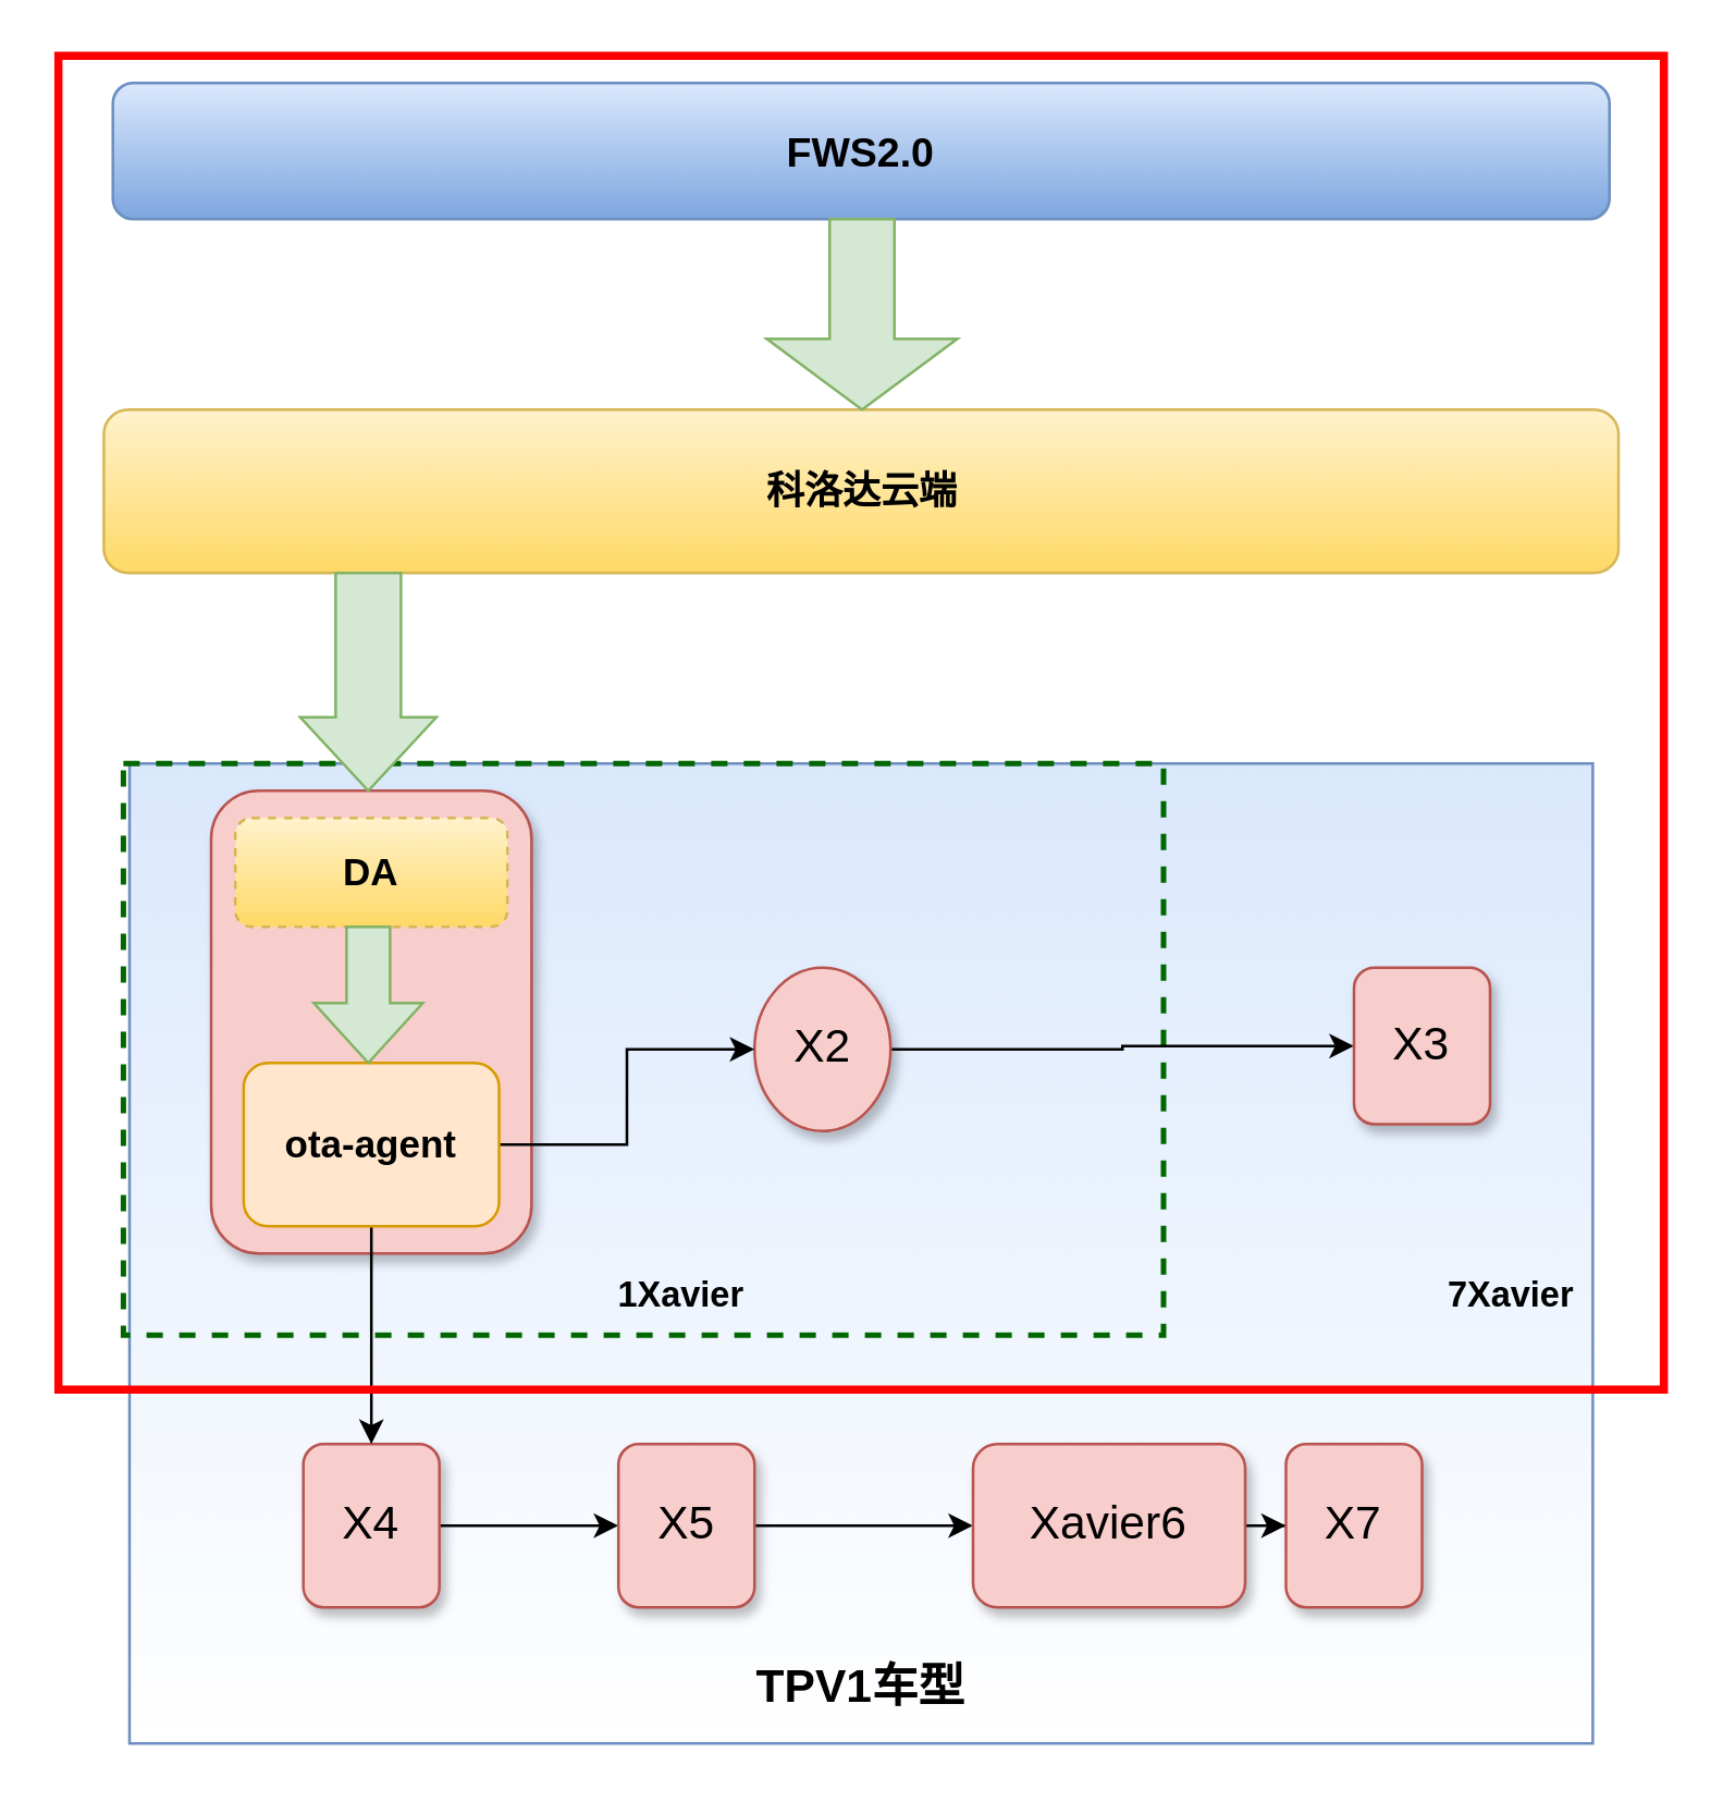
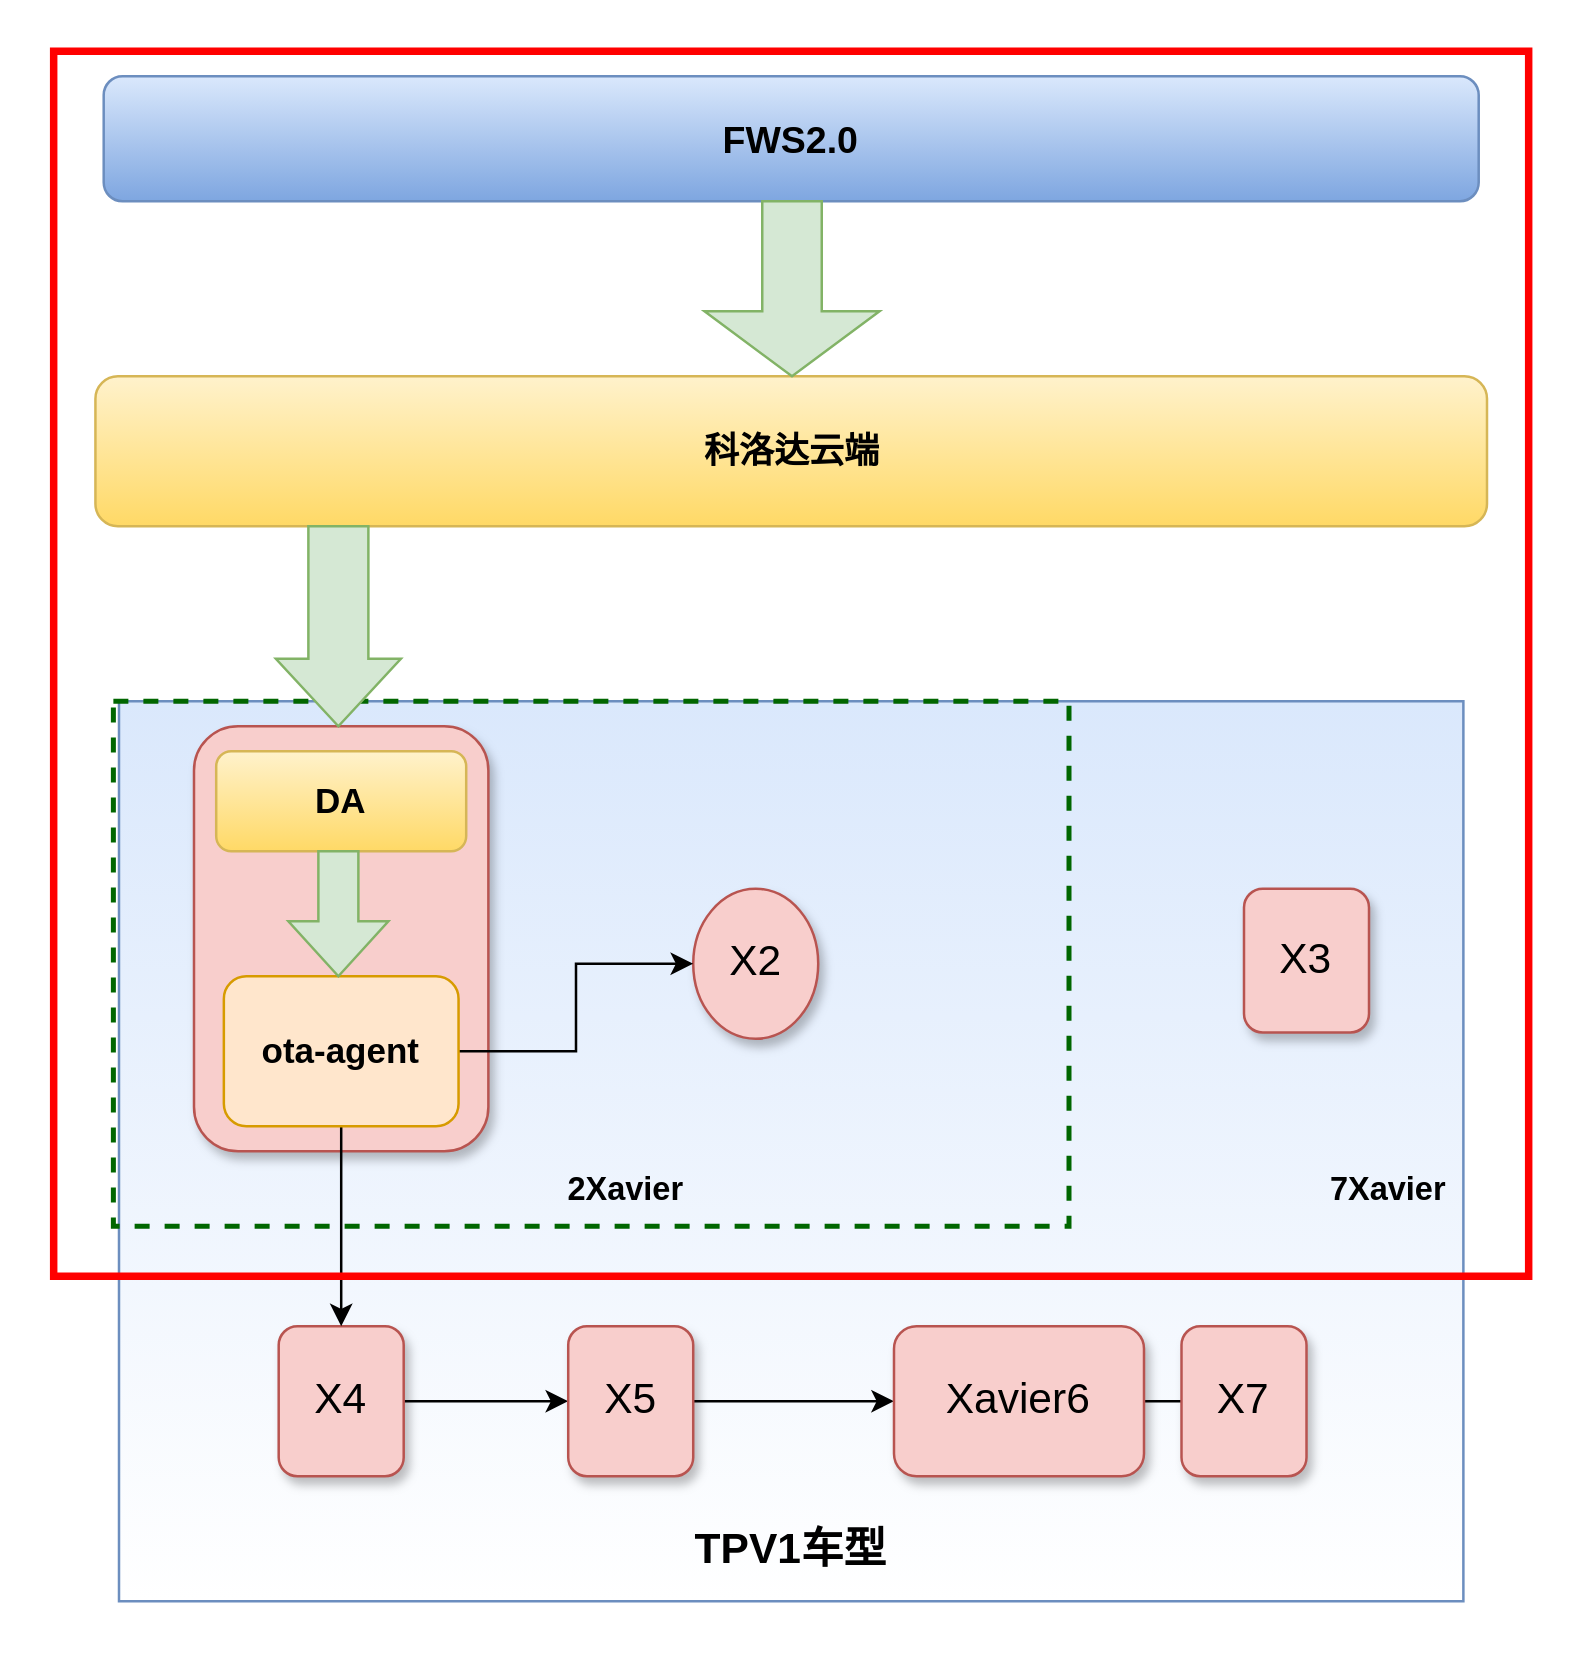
  <mxCell id="0" />
  <mxCell id="1" parent="0" />
  <mxCell id="2" value="" style="rounded=0;whiteSpace=wrap;html=1;fillColor=#dae8fc;labelPosition=right;verticalLabelPosition=top;align=left;verticalAlign=bottom;strokeColor=#6c8ebf;gradientColor=#ffffff;gradientDirection=south;" vertex="1" parent="1"><mxGeometry x="47" y="280" width="537.75" height="360" as="geometry" /></mxCell>
  <mxCell id="3" value="" style="rounded=0;whiteSpace=wrap;html=1;labelBorderColor=none;dashed=1;fillColor=none;strokeWidth=2;strokeColor=#006600;" vertex="1" parent="1"><mxGeometry x="44.75" y="280" width="382.25" height="210" as="geometry" /></mxCell>
  <mxCell id="4" value="&lt;font size=&quot;1&quot;&gt;&lt;b style=&quot;font-size: 17px&quot;&gt;TPV1车型&lt;/b&gt;&lt;/font&gt;" style="text;html=1;strokeColor=none;fillColor=none;align=center;verticalAlign=middle;whiteSpace=wrap;rounded=0;shadow=1;" vertex="1" parent="1"><mxGeometry x="235.87" y="600" width="160" height="40" as="geometry" /></mxCell>
  <mxCell id="5" value="" style="rounded=1;whiteSpace=wrap;html=1;shadow=1;fontSize=17;fillColor=#f8cecc;gradientDirection=south;align=center;verticalAlign=middle;strokeColor=#b85450;glass=0;sketch=0;" vertex="1" parent="1"><mxGeometry x="77" y="290" width="117.75" height="170" as="geometry" /></mxCell>
  <mxCell id="6" style="edgeStyle=orthogonalEdgeStyle;rounded=0;orthogonalLoop=1;jettySize=auto;html=1;fontSize=13;" edge="1" parent="1" source="7" target="9"><mxGeometry relative="1" as="geometry" /></mxCell>
  <mxCell id="7" value="X4" style="rounded=1;whiteSpace=wrap;html=1;shadow=1;fontSize=17;fillColor=#f8cecc;gradientDirection=south;align=center;verticalAlign=middle;strokeColor=#b85450;glass=0;sketch=0;" vertex="1" parent="1"><mxGeometry x="110.88" y="530" width="50" height="60" as="geometry" /></mxCell>
  <mxCell id="8" style="edgeStyle=orthogonalEdgeStyle;rounded=0;orthogonalLoop=1;jettySize=auto;html=1;fontSize=13;" edge="1" parent="1" source="9" target="14"><mxGeometry relative="1" as="geometry" /></mxCell>
  <mxCell id="9" value="X5" style="rounded=1;whiteSpace=wrap;html=1;shadow=1;fontSize=17;fillColor=#f8cecc;gradientDirection=south;align=center;verticalAlign=middle;strokeColor=#b85450;glass=0;sketch=0;" vertex="1" parent="1"><mxGeometry x="226.69" y="530" width="50" height="60" as="geometry" /></mxCell>
- <mxCell id="10" style="edgeStyle=orthogonalEdgeStyle;rounded=0;orthogonalLoop=1;jettySize=auto;html=1;fontSize=13;" edge="1" parent="1" source="11" target="12"><mxGeometry relative="1" as="geometry" /></mxCell>
  <mxCell id="11" value="X2" style="ellipse;whiteSpace=wrap;html=1;shadow=1;fontSize=17;fillColor=#f8cecc;gradientDirection=south;align=center;verticalAlign=middle;strokeColor=#b85450;glass=0;sketch=0;" vertex="1" parent="1"><mxGeometry x="276.69" y="355" width="50" height="60" as="geometry" /></mxCell>
  <mxCell id="12" value="X3" style="rounded=1;whiteSpace=wrap;html=1;shadow=1;fontSize=17;fillColor=#f8cecc;gradientDirection=south;align=center;verticalAlign=middle;strokeColor=#b85450;glass=0;sketch=0;" vertex="1" parent="1"><mxGeometry x="497" y="355" width="50" height="57.5" as="geometry" /></mxCell>
- <mxCell id="13" style="edgeStyle=orthogonalEdgeStyle;rounded=0;orthogonalLoop=1;jettySize=auto;html=1;fontSize=13;" edge="1" parent="1" source="14" target="15"><mxGeometry relative="1" as="geometry" /></mxCell>
+ <mxCell id="13" style="edgeStyle=orthogonalEdgeStyle;rounded=0;orthogonalLoop=1;jettySize=auto;html=1;fontSize=13;endArrow=none;" edge="1" parent="1" source="14" target="15"><mxGeometry relative="1" as="geometry" /></mxCell>
  <mxCell id="14" value="Xavier6" style="rounded=1;whiteSpace=wrap;html=1;shadow=1;fontSize=17;fillColor=#f8cecc;gradientDirection=south;align=center;verticalAlign=middle;strokeColor=#b85450;glass=0;sketch=0;" vertex="1" parent="1"><mxGeometry x="357" y="530" width="100" height="60" as="geometry" /></mxCell>
  <mxCell id="15" value="X7" style="rounded=1;whiteSpace=wrap;html=1;shadow=1;fontSize=17;fillColor=#f8cecc;gradientDirection=south;align=center;verticalAlign=middle;strokeColor=#b85450;glass=0;sketch=0;" vertex="1" parent="1"><mxGeometry x="472" y="530" width="50" height="60" as="geometry" /></mxCell>
- <mxCell id="16" value="1Xavier" style="text;html=1;strokeColor=none;fillColor=none;align=center;verticalAlign=middle;whiteSpace=wrap;rounded=0;dashed=1;labelBorderColor=none;fontStyle=1;fontSize=13;" vertex="1" parent="1"><mxGeometry x="219.75" y="460" width="60" height="30" as="geometry" /></mxCell>
+ <mxCell id="16" value="2Xavier" style="text;html=1;strokeColor=none;fillColor=none;align=center;verticalAlign=middle;whiteSpace=wrap;rounded=0;dashed=1;labelBorderColor=none;fontStyle=1;fontSize=13;" vertex="1" parent="1"><mxGeometry x="219.75" y="460" width="60" height="30" as="geometry" /></mxCell>
  <mxCell id="17" value="7Xavier" style="text;html=1;strokeColor=none;fillColor=none;align=center;verticalAlign=middle;whiteSpace=wrap;rounded=0;dashed=1;labelBorderColor=none;fontStyle=1;fontSize=13;" vertex="1" parent="1"><mxGeometry x="524.75" y="460" width="60" height="30" as="geometry" /></mxCell>
  <mxCell id="18" value="&lt;b&gt;&lt;font style=&quot;font-size: 14px&quot;&gt;科洛达云端&lt;/font&gt;&lt;/b&gt;" style="rounded=1;whiteSpace=wrap;html=1;fillColor=#fff2cc;strokeColor=#d6b656;gradientColor=#ffd966;" vertex="1" parent="1"><mxGeometry x="37.57" y="150" width="556.63" height="60" as="geometry" /></mxCell>
- <mxCell id="19" value="&lt;b&gt;&lt;font style=&quot;font-size: 14px&quot;&gt;DA&lt;/font&gt;&lt;/b&gt;" style="rounded=1;whiteSpace=wrap;html=1;fillColor=#fff2cc;gradientColor=#ffd966;strokeColor=#d6b656;dashed=1;" vertex="1" parent="1"><mxGeometry x="85.88" y="300" width="100" height="40" as="geometry" /></mxCell>
+ <mxCell id="19" value="&lt;b&gt;&lt;font style=&quot;font-size: 14px&quot;&gt;DA&lt;/font&gt;&lt;/b&gt;" style="rounded=1;whiteSpace=wrap;html=1;fillColor=#fff2cc;gradientColor=#ffd966;strokeColor=#d6b656;" vertex="1" parent="1"><mxGeometry x="85.88" y="300" width="100" height="40" as="geometry" /></mxCell>
  <mxCell id="20" value="" style="html=1;shadow=0;dashed=0;align=center;verticalAlign=middle;shape=mxgraph.arrows2.arrow;dy=0.52;dx=27;direction=south;notch=0;fontSize=17;fillColor=#d5e8d4;gradientDirection=south;strokeColor=#82b366;" vertex="1" parent="1"><mxGeometry x="109.75" y="210" width="50" height="80" as="geometry" /></mxCell>
  <mxCell id="21" value="&lt;b&gt;&lt;font style=&quot;font-size: 15px&quot;&gt;FWS2.0&lt;/font&gt;&lt;/b&gt;" style="rounded=1;whiteSpace=wrap;html=1;fontSize=14;fillColor=#dae8fc;gradientColor=#7ea6e0;strokeColor=#6c8ebf;" vertex="1" parent="1"><mxGeometry x="40.88" y="30" width="550" height="50" as="geometry" /></mxCell>
  <mxCell id="22" value="" style="html=1;shadow=0;dashed=0;align=center;verticalAlign=middle;shape=mxgraph.arrows2.arrow;dy=0.66;dx=26;direction=south;notch=0;fontSize=15;fillColor=#d5e8d4;strokeColor=#82b366;" vertex="1" parent="1"><mxGeometry x="281.2" y="80" width="70" height="70" as="geometry" /></mxCell>
  <mxCell id="23" style="edgeStyle=orthogonalEdgeStyle;rounded=0;orthogonalLoop=1;jettySize=auto;html=1;exitX=0.5;exitY=1;exitDx=0;exitDy=0;fontSize=14;" edge="1" parent="1" source="25" target="7"><mxGeometry relative="1" as="geometry" /></mxCell>
  <mxCell id="24" style="edgeStyle=orthogonalEdgeStyle;rounded=0;orthogonalLoop=1;jettySize=auto;html=1;exitX=1;exitY=0.5;exitDx=0;exitDy=0;fontSize=14;" edge="1" parent="1" source="25" target="11"><mxGeometry relative="1" as="geometry" /></mxCell>
  <mxCell id="25" value="&lt;b&gt;&lt;font style=&quot;font-size: 14px&quot;&gt;ota-agent&lt;/font&gt;&lt;/b&gt;" style="rounded=1;whiteSpace=wrap;html=1;fillColor=#ffe6cc;strokeColor=#d79b00;" vertex="1" parent="1"><mxGeometry x="88.94" y="390" width="93.88" height="60" as="geometry" /></mxCell>
  <mxCell id="26" value="" style="html=1;shadow=0;dashed=0;align=center;verticalAlign=middle;shape=mxgraph.arrows2.arrow;dy=0.6;dx=22;direction=south;notch=0;fontSize=14;fillColor=#d5e8d4;strokeColor=#82b366;" vertex="1" parent="1"><mxGeometry x="114.75" y="340" width="40" height="50" as="geometry" /></mxCell>
  <mxCell id="27" value="" style="rounded=0;whiteSpace=wrap;html=1;fontSize=14;gradientColor=none;fillColor=none;strokeColor=#FF0000;strokeWidth=3;" vertex="1" parent="1"><mxGeometry x="20.87" y="20" width="590" height="490" as="geometry" /></mxCell>
